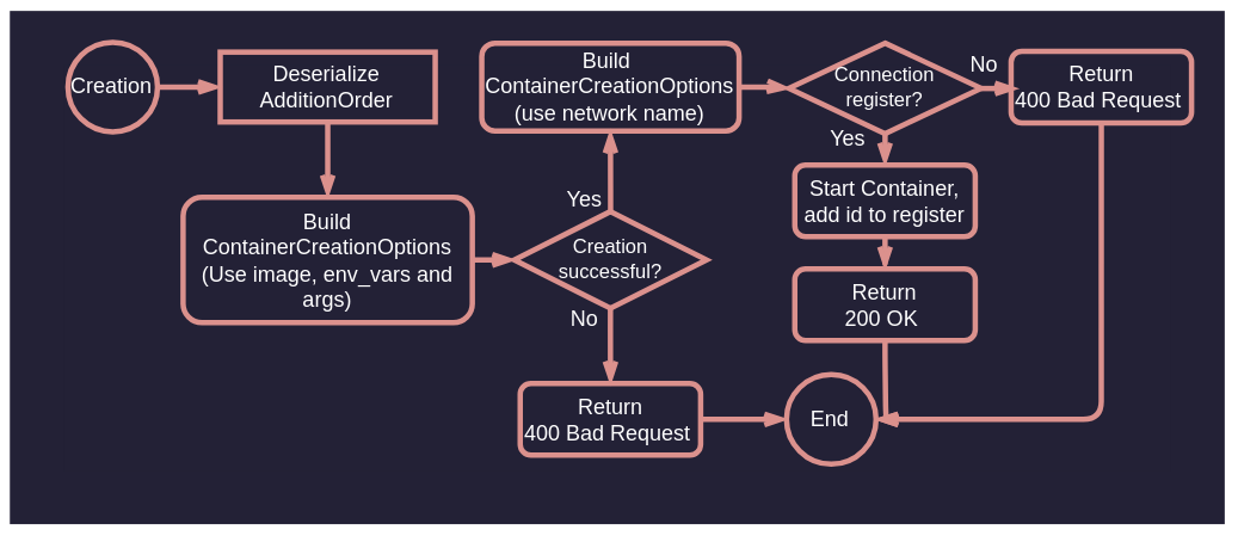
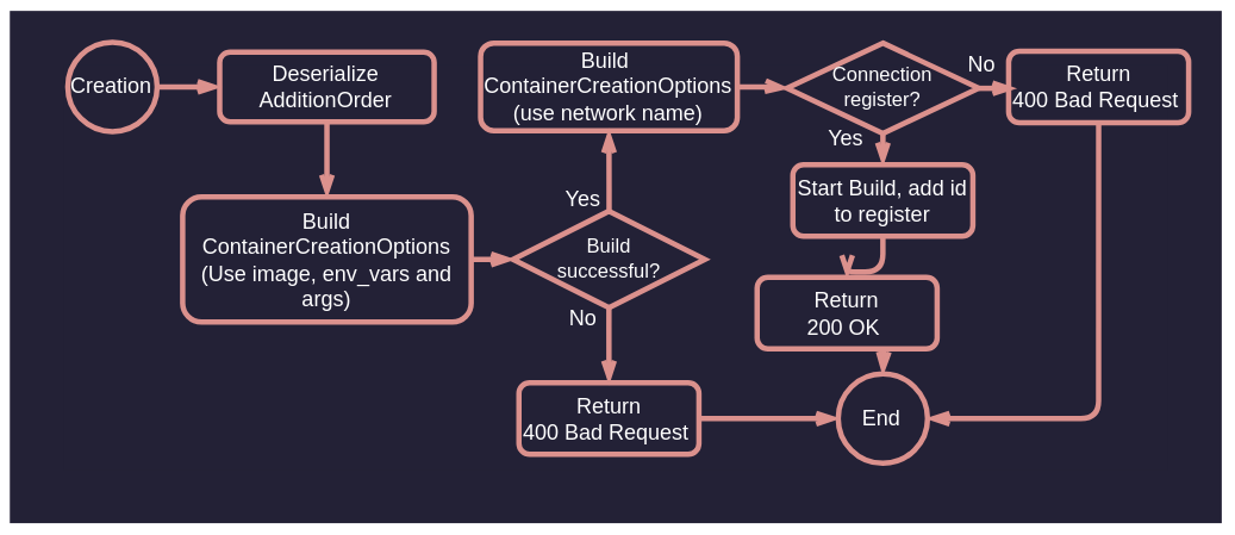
  <mxCell id="0" />
  <mxCell id="1" parent="0" />
  <mxCell id="2" value="" style="group;fillColor=#232136;strokeColor=#232136;strokeWidth=30;fontStyle=0;container=0;" parent="1" vertex="1" connectable="0"><mxGeometry x="20" y="20.5" width="648.08" height="256.5" as="geometry" /></mxCell>
- <mxCell id="3" value="Deserialize AdditionOrder" style="whiteSpace=wrap;html=1;strokeColor=#DB918D;fontColor=#FFFFFF;fillColor=none;strokeWidth=3;container=0;fontStyle=0;rounded=0;" vertex="1" parent="1"><mxGeometry x="122.43" y="28.5" width="120" height="39" as="geometry" /></mxCell>
+ <mxCell id="3" value="Deserialize AdditionOrder" style="rounded=1;whiteSpace=wrap;html=1;strokeColor=#DB918D;fontColor=#FFFFFF;fillColor=none;strokeWidth=3;container=0;fontStyle=0" vertex="1" parent="1"><mxGeometry x="122.43" y="28.5" width="120" height="39" as="geometry" /></mxCell>
  <mxCell id="4" style="edgeStyle=orthogonalEdgeStyle;shape=connector;curved=0;rounded=1;orthogonalLoop=1;jettySize=auto;html=1;labelBackgroundColor=default;strokeColor=#DB918D;strokeWidth=3;align=center;verticalAlign=middle;fontFamily=Helvetica;fontSize=12;fontColor=#FFFFFF;endArrow=openThin;endFill=0;fillColor=#FAE5C7;fontStyle=0" edge="1" parent="1" source="5" target="3"><mxGeometry relative="1" as="geometry" /></mxCell>
  <mxCell id="5" value="Creation" style="ellipse;whiteSpace=wrap;html=1;aspect=fixed;strokeColor=#DB918D;fontColor=#FFFFFF;fillColor=none;strokeWidth=3;container=0;fontStyle=0" vertex="1" parent="1"><mxGeometry x="37.43" y="23" width="50" height="50" as="geometry" /></mxCell>
  <mxCell id="6" value="Build ContainerCreationOptions &lt;br&gt;(Use image, env_vars and args)" style="rounded=1;whiteSpace=wrap;html=1;strokeColor=#DB918D;fontColor=#FFFFFF;fillColor=none;strokeWidth=3;container=0;fontStyle=0" vertex="1" parent="1"><mxGeometry x="101.71" y="109.5" width="161.43" height="70" as="geometry" /></mxCell>
  <mxCell id="7" style="edgeStyle=orthogonalEdgeStyle;shape=connector;curved=0;rounded=1;orthogonalLoop=1;jettySize=auto;html=1;labelBackgroundColor=default;strokeColor=#DB918D;strokeWidth=3;align=center;verticalAlign=middle;fontFamily=Helvetica;fontSize=12;fontColor=#FFFFFF;endArrow=openThin;endFill=0;fillColor=#FAE5C7;fontStyle=0" edge="1" parent="1" source="3" target="6"><mxGeometry relative="1" as="geometry" /></mxCell>
- <mxCell id="8" value="Creation &lt;br&gt;successful?" style="rhombus;whiteSpace=wrap;html=1;rounded=0;strokeColor=#DB918D;strokeWidth=3;align=center;verticalAlign=middle;fontFamily=Helvetica;fontSize=11;fontColor=#FFFFFF;fillColor=none;spacingTop=-1;container=0;fontStyle=0" vertex="1" parent="1"><mxGeometry x="286.59" y="117.5" width="107.27" height="54" as="geometry" /></mxCell>
+ <mxCell id="8" value="Build &lt;br&gt;successful?" style="rhombus;whiteSpace=wrap;html=1;rounded=0;strokeColor=#DB918D;strokeWidth=3;align=center;verticalAlign=middle;fontFamily=Helvetica;fontSize=11;fontColor=#FFFFFF;fillColor=none;spacingTop=-1;container=0;fontStyle=0" vertex="1" parent="1"><mxGeometry x="286.59" y="117.5" width="107.27" height="54" as="geometry" /></mxCell>
  <mxCell id="9" style="edgeStyle=orthogonalEdgeStyle;shape=connector;curved=0;rounded=1;orthogonalLoop=1;jettySize=auto;html=1;labelBackgroundColor=default;strokeColor=#DB918D;strokeWidth=3;align=center;verticalAlign=middle;fontFamily=Helvetica;fontSize=12;fontColor=#FFFFFF;endArrow=openThin;endFill=0;fillColor=#FAE5C7;fontStyle=0" edge="1" parent="1" source="6" target="8"><mxGeometry relative="1" as="geometry" /></mxCell>
  <mxCell id="10" value="Return &lt;br&gt;400 Bad Request&amp;nbsp;" style="rounded=1;whiteSpace=wrap;html=1;strokeColor=#DB918D;fontColor=#FFFFFF;fillColor=none;strokeWidth=3;container=0;fontStyle=0" vertex="1" parent="1"><mxGeometry x="289.86" y="213.5" width="100.72" height="40" as="geometry" /></mxCell>
  <mxCell id="11" style="edgeStyle=orthogonalEdgeStyle;shape=connector;curved=0;rounded=1;orthogonalLoop=1;jettySize=auto;html=1;exitX=0.5;exitY=1;exitDx=0;exitDy=0;labelBackgroundColor=default;strokeColor=#DB918D;strokeWidth=3;align=center;verticalAlign=middle;fontFamily=Helvetica;fontSize=12;fontColor=#FFFFFF;endArrow=openThin;endFill=0;fillColor=#FAE5C7;fontStyle=0" edge="1" parent="1" source="8" target="10"><mxGeometry relative="1" as="geometry" /></mxCell>
- <mxCell id="12" value="End" style="ellipse;whiteSpace=wrap;html=1;aspect=fixed;strokeColor=#DB918D;fontColor=#FFFFFF;fillColor=none;strokeWidth=3;container=0;fontStyle=0" vertex="1" parent="1"><mxGeometry x="438.49" y="208.5" width="50" height="50" as="geometry" /></mxCell>
+ <mxCell id="12" value="End" style="ellipse;whiteSpace=wrap;html=1;aspect=fixed;strokeColor=#DB918D;fontColor=#FFFFFF;fillColor=none;strokeWidth=3;container=0;fontStyle=0" vertex="1" parent="1"><mxGeometry x="468.49" y="208.5" width="50" height="50" as="geometry" /></mxCell>
  <mxCell id="13" value="" style="edgeStyle=orthogonalEdgeStyle;shape=connector;curved=0;rounded=1;orthogonalLoop=1;jettySize=auto;html=1;labelBackgroundColor=default;strokeColor=#DB918D;strokeWidth=3;align=center;verticalAlign=middle;fontFamily=Helvetica;fontSize=12;fontColor=#FFFFFF;endArrow=openThin;endFill=0;fillColor=#FAE5C7;fontStyle=0" edge="1" parent="1" source="10" target="12"><mxGeometry relative="1" as="geometry" /></mxCell>
  <mxCell id="14" value="Build&amp;nbsp;&lt;br&gt;ContainerCreationOptions&lt;br&gt;(use network name)" style="rounded=1;whiteSpace=wrap;html=1;strokeColor=#DB918D;fontColor=#FFFFFF;fillColor=none;strokeWidth=3;container=0;fontStyle=0" vertex="1" parent="1"><mxGeometry x="268.41" y="23.5" width="143.63" height="49" as="geometry" /></mxCell>
  <mxCell id="15" style="edgeStyle=orthogonalEdgeStyle;shape=connector;curved=0;rounded=1;orthogonalLoop=1;jettySize=auto;html=1;labelBackgroundColor=default;strokeColor=#DB918D;strokeWidth=3;align=center;verticalAlign=middle;fontFamily=Helvetica;fontSize=12;fontColor=#FFFFFF;endArrow=openThin;endFill=0;fillColor=#FAE5C7;fontStyle=0" edge="1" parent="1" source="8" target="14"><mxGeometry relative="1" as="geometry" /></mxCell>
  <mxCell id="16" value="Connection&lt;br&gt;register?" style="rhombus;whiteSpace=wrap;html=1;rounded=0;strokeColor=#DB918D;strokeWidth=3;align=center;verticalAlign=middle;fontFamily=Helvetica;fontSize=11;fontColor=#FFFFFF;fillColor=none;spacingTop=-1;container=0;fontStyle=0" vertex="1" parent="1"><mxGeometry x="439.86" y="23.5" width="107.27" height="50.5" as="geometry" /></mxCell>
  <mxCell id="17" style="edgeStyle=orthogonalEdgeStyle;shape=connector;curved=0;rounded=1;orthogonalLoop=1;jettySize=auto;html=1;labelBackgroundColor=default;strokeColor=#DB918D;strokeWidth=3;align=center;verticalAlign=middle;fontFamily=Helvetica;fontSize=12;fontColor=#FFFFFF;endArrow=openThin;endFill=0;fillColor=#FAE5C7;fontStyle=0" edge="1" parent="1" source="14" target="16"><mxGeometry relative="1" as="geometry" /></mxCell>
  <mxCell id="18" style="edgeStyle=orthogonalEdgeStyle;shape=connector;curved=0;rounded=1;orthogonalLoop=1;jettySize=auto;html=1;exitX=0.5;exitY=1;exitDx=0;exitDy=0;entryX=1;entryY=0.5;entryDx=0;entryDy=0;labelBackgroundColor=default;strokeColor=#DB918D;strokeWidth=3;align=center;verticalAlign=middle;fontFamily=Helvetica;fontSize=12;fontColor=#FFFFFF;endArrow=openThin;endFill=0;fillColor=#FAE5C7;fontStyle=0" edge="1" parent="1" source="19" target="12"><mxGeometry relative="1" as="geometry" /></mxCell>
  <mxCell id="19" value="Return &lt;br&gt;400 Bad Request&amp;nbsp;" style="rounded=1;whiteSpace=wrap;html=1;strokeColor=#DB918D;fontColor=#FFFFFF;fillColor=none;strokeWidth=3;container=0;fontStyle=0" vertex="1" parent="1"><mxGeometry x="563.86" y="28" width="100.72" height="40" as="geometry" /></mxCell>
  <mxCell id="20" value="" style="edgeStyle=orthogonalEdgeStyle;shape=connector;curved=0;rounded=1;orthogonalLoop=1;jettySize=auto;html=1;labelBackgroundColor=default;strokeColor=#DB918D;strokeWidth=3;align=center;verticalAlign=middle;fontFamily=Helvetica;fontSize=12;fontColor=#FFFFFF;endArrow=openThin;endFill=0;fillColor=#FAE5C7;fontStyle=0" edge="1" parent="1" source="16" target="19"><mxGeometry relative="1" as="geometry" /></mxCell>
- <mxCell id="21" value="Start Container, add id to register" style="rounded=1;whiteSpace=wrap;html=1;strokeColor=#DB918D;fontColor=#FFFFFF;fillColor=none;strokeWidth=3;container=0;fontStyle=0" vertex="1" parent="1"><mxGeometry x="443.13" y="91.5" width="100.72" height="40" as="geometry" /></mxCell>
+ <mxCell id="21" value="Start Build, add id to register" style="rounded=1;whiteSpace=wrap;html=1;strokeColor=#DB918D;fontColor=#FFFFFF;fillColor=none;strokeWidth=3;container=0;fontStyle=0" vertex="1" parent="1"><mxGeometry x="443.13" y="91.5" width="100.72" height="40" as="geometry" /></mxCell>
  <mxCell id="22" style="edgeStyle=orthogonalEdgeStyle;shape=connector;curved=0;rounded=1;orthogonalLoop=1;jettySize=auto;html=1;exitX=0.5;exitY=1;exitDx=0;exitDy=0;entryX=0.5;entryY=0;entryDx=0;entryDy=0;labelBackgroundColor=default;strokeColor=#DB918D;strokeWidth=3;align=center;verticalAlign=middle;fontFamily=Helvetica;fontSize=12;fontColor=#FFFFFF;endArrow=openThin;endFill=0;fillColor=#FAE5C7;fontStyle=0" edge="1" parent="1" source="16" target="21"><mxGeometry relative="1" as="geometry" /></mxCell>
  <mxCell id="23" value="" style="edgeStyle=orthogonalEdgeStyle;shape=connector;curved=0;rounded=1;orthogonalLoop=1;jettySize=auto;html=1;labelBackgroundColor=default;strokeColor=#DB918D;strokeWidth=3;align=center;verticalAlign=middle;fontFamily=Helvetica;fontSize=12;fontColor=#FFFFFF;endArrow=openThin;endFill=0;fillColor=#FAE5C7;fontStyle=0" edge="1" parent="1" source="24" target="12"><mxGeometry relative="1" as="geometry"><Array as="points"><mxPoint x="493.86" y="198.5" /><mxPoint x="493.86" y="198.5" /></Array></mxGeometry></mxCell>
- <mxCell id="24" value="Return &lt;br&gt;200 OK&amp;nbsp;" style="rounded=1;whiteSpace=wrap;html=1;strokeColor=#DB918D;fontColor=#FFFFFF;fillColor=none;strokeWidth=3;container=0;fontStyle=0" vertex="1" parent="1"><mxGeometry x="443.13" y="149.5" width="100.72" height="40" as="geometry" /></mxCell>
+ <mxCell id="24" value="Return &lt;br&gt;200 OK&amp;nbsp;" style="rounded=1;whiteSpace=wrap;html=1;strokeColor=#DB918D;fontColor=#FFFFFF;fillColor=none;strokeWidth=3;container=0;fontStyle=0" vertex="1" parent="1"><mxGeometry x="423.13" y="154.5" width="100.72" height="40" as="geometry" /></mxCell>
  <mxCell id="25" style="edgeStyle=orthogonalEdgeStyle;shape=connector;curved=0;rounded=1;orthogonalLoop=1;jettySize=auto;html=1;labelBackgroundColor=default;strokeColor=#DB918D;strokeWidth=3;align=center;verticalAlign=middle;fontFamily=Helvetica;fontSize=12;fontColor=#FFFFFF;endArrow=openThin;endFill=0;fillColor=#FAE5C7;fontStyle=0" edge="1" parent="1" source="21" target="24"><mxGeometry relative="1" as="geometry"><mxPoint x="493.49" y="158.5" as="targetPoint" /></mxGeometry></mxCell>
  <mxCell id="26" value="&lt;font&gt;No&lt;/font&gt;" style="text;html=1;strokeColor=none;fillColor=none;align=center;verticalAlign=middle;whiteSpace=wrap;rounded=0;fontColor=#FFFFFF;container=0;fontStyle=0" vertex="1" parent="1"><mxGeometry x="295.86" y="162.5" width="60" height="30" as="geometry" /></mxCell>
  <mxCell id="27" value="&lt;font&gt;Yes&lt;/font&gt;" style="text;html=1;strokeColor=none;fillColor=none;align=center;verticalAlign=middle;whiteSpace=wrap;rounded=0;fontColor=#FFFFFF;container=0;fontStyle=0" vertex="1" parent="1"><mxGeometry x="295.59" y="95.5" width="60" height="30" as="geometry" /></mxCell>
  <mxCell id="28" value="&lt;font&gt;Yes&lt;/font&gt;" style="text;html=1;strokeColor=none;fillColor=none;align=center;verticalAlign=middle;whiteSpace=wrap;rounded=0;fontColor=#FFFFFF;container=0;fontStyle=0" vertex="1" parent="1"><mxGeometry x="443.13" y="61.5" width="60" height="30" as="geometry" /></mxCell>
  <mxCell id="29" value="&lt;font&gt;No&lt;/font&gt;" style="text;html=1;strokeColor=none;fillColor=none;align=center;verticalAlign=middle;whiteSpace=wrap;rounded=0;fontColor=#FFFFFF;container=0;fontStyle=0" vertex="1" parent="1"><mxGeometry x="519.49" y="20.5" width="60" height="30" as="geometry" /></mxCell>
